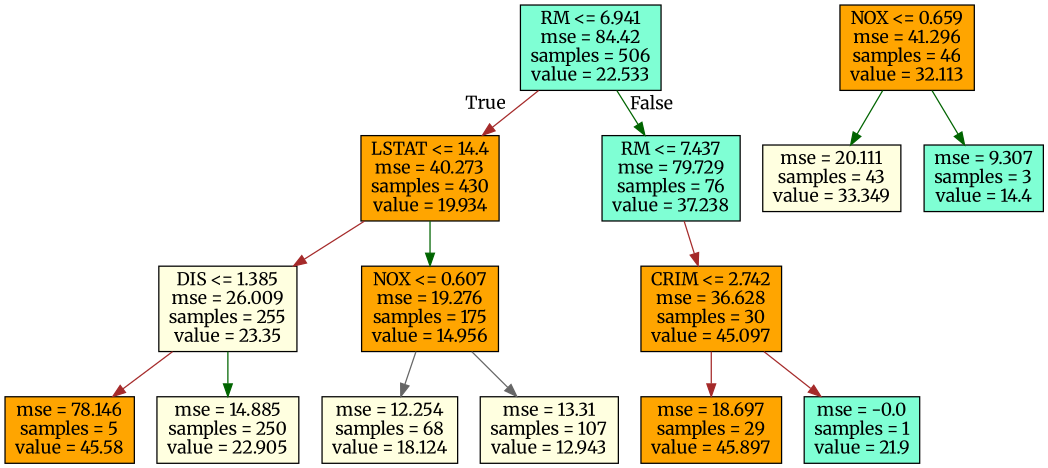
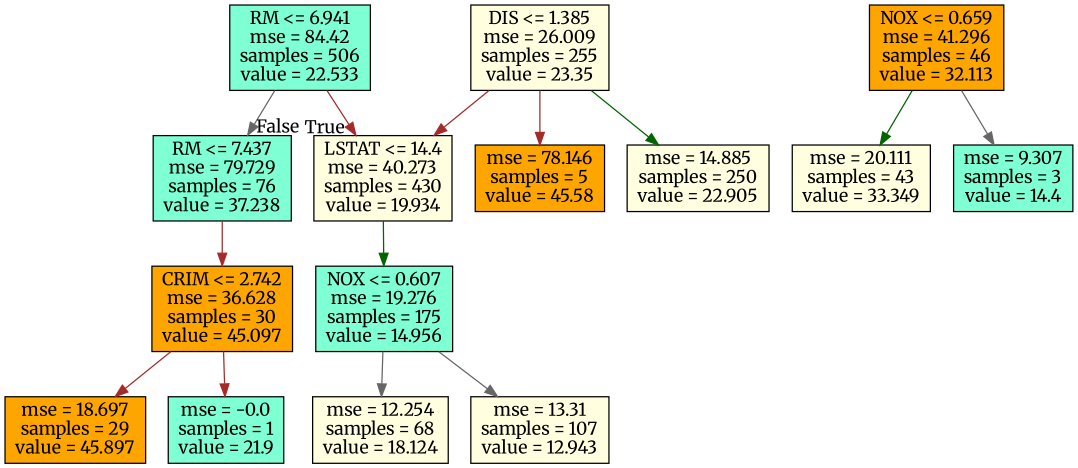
  digraph {
    fontname=Merriweather
    node [color=black fillcolor=orange fontname=Merriweather shape=box style=filled]
    edge [color=brown fontname=Merriweather]
    n1 [fillcolor=aquamarine label="RM <= 6.941\nmse = 84.42\nsamples = 506\nvalue = 22.533"]
-   n2 [label="LSTAT <= 14.4\nmse = 40.273\nsamples = 430\nvalue = 19.934"]
+   n2 [fillcolor=lightyellow label="LSTAT <= 14.4\nmse = 40.273\nsamples = 430\nvalue = 19.934"]
    n3 [fillcolor=aquamarine label="RM <= 7.437\nmse = 79.729\nsamples = 76\nvalue = 37.238"]
    n4 [fillcolor=lightyellow label="DIS <= 1.385\nmse = 26.009\nsamples = 255\nvalue = 23.35"]
-   n5 [label="NOX <= 0.607\nmse = 19.276\nsamples = 175\nvalue = 14.956"]
+   n5 [fillcolor=aquamarine label="NOX <= 0.607\nmse = 19.276\nsamples = 175\nvalue = 14.956"]
    n6 [label="CRIM <= 2.742\nmse = 36.628\nsamples = 30\nvalue = 45.097"]
    n7 [label="mse = 78.146\nsamples = 5\nvalue = 45.58"]
    n8 [fillcolor=lightyellow label="mse = 14.885\nsamples = 250\nvalue = 22.905"]
    n9 [fillcolor=lightyellow label="mse = 12.254\nsamples = 68\nvalue = 18.124"]
    n10 [fillcolor=lightyellow label="mse = 13.31\nsamples = 107\nvalue = 12.943"]
    n11 [label="NOX <= 0.659\nmse = 41.296\nsamples = 46\nvalue = 32.113"]
    n12 [fillcolor=lightyellow label="mse = 20.111\nsamples = 43\nvalue = 33.349"]
    n13 [fillcolor=aquamarine label="mse = 9.307\nsamples = 3\nvalue = 14.4"]
    n14 [label="mse = 18.697\nsamples = 29\nvalue = 45.897"]
    n15 [fillcolor=aquamarine label="mse = -0.0\nsamples = 1\nvalue = 21.9"]
    n1 -> n2 [headlabel=True labelangle=45 labeldistance=2.5]
-   n1 -> n3 [color=darkgreen headlabel=False labelangle=-45 labeldistance=2.5]
-   n2 -> n4
+   n1 -> n3 [color=gray40 headlabel=False labelangle=-45 labeldistance=2.5]
+   n4 -> n2
    n2 -> n5 [color=darkgreen]
    n3 -> n6
    n4 -> n7
    n4 -> n8 [color=darkgreen]
    n5 -> n9 [color=gray40]
    n5 -> n10 [color=gray40]
    n6 -> n14
    n6 -> n15
    n11 -> n12 [color=darkgreen]
-   n11 -> n13 [color=darkgreen]
+   n11 -> n13 [color=gray40]
  }
